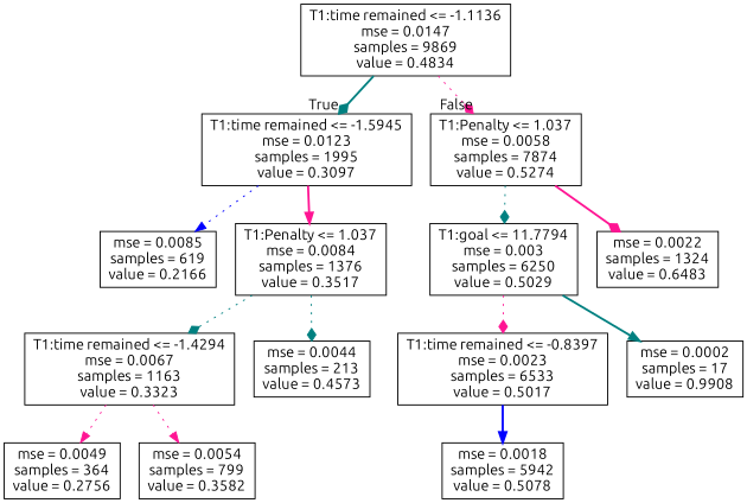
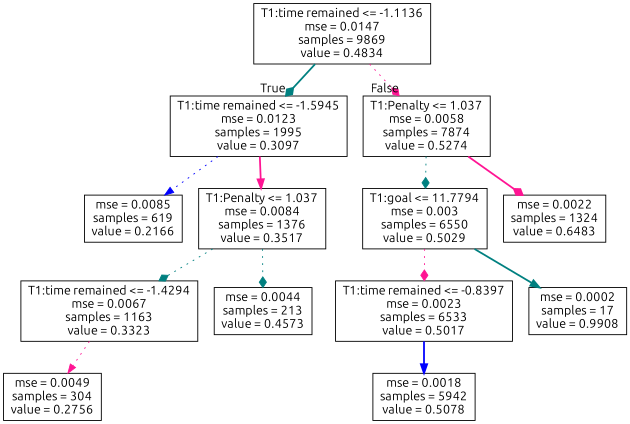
  digraph {
    fontname=Ubuntu
    node [fontname=Ubuntu shape=box]
    edge [arrowhead=diamond color=deeppink fontname=Ubuntu style=dotted]
    n1 [label="T1:time remained <= -1.1136\nmse = 0.0147\nsamples = 9869\nvalue = 0.4834"]
    n2 [label="T1:time remained <= -1.5945\nmse = 0.0123\nsamples = 1995\nvalue = 0.3097"]
    n3 [label="T1:Penalty <= 1.037\nmse = 0.0058\nsamples = 7874\nvalue = 0.5274"]
    n4 [label="mse = 0.0085\nsamples = 619\nvalue = 0.2166"]
    n5 [label="T1:Penalty <= 1.037\nmse = 0.0084\nsamples = 1376\nvalue = 0.3517"]
-   n6 [label="T1:goal <= 11.7794\nmse = 0.003\nsamples = 6250\nvalue = 0.5029"]
+   n6 [label="T1:goal <= 11.7794\nmse = 0.003\nsamples = 6550\nvalue = 0.5029"]
    n7 [label="mse = 0.0022\nsamples = 1324\nvalue = 0.6483"]
    n8 [label="T1:time remained <= -1.4294\nmse = 0.0067\nsamples = 1163\nvalue = 0.3323"]
    n9 [label="mse = 0.0044\nsamples = 213\nvalue = 0.4573"]
-   n10 [label="mse = 0.0049\nsamples = 364\nvalue = 0.2756"]
-   n11 [label="mse = 0.0054\nsamples = 799\nvalue = 0.3582"]
+   n10 [label="mse = 0.0049\nsamples = 304\nvalue = 0.2756"]
    n12 [label="T1:time remained <= -0.8397\nmse = 0.0023\nsamples = 6533\nvalue = 0.5017"]
    n13 [label="mse = 0.0002\nsamples = 17\nvalue = 0.9908"]
    n14 [label="mse = 0.0018\nsamples = 5942\nvalue = 0.5078"]
    n1 -> n2 [color=teal headlabel=True labelangle=45 labeldistance=2.5 style=bold]
    n1 -> n3 [headlabel=False labelangle=-45 labeldistance=2.5]
    n2 -> n4 [arrowhead=normal color=blue]
    n2 -> n5 [arrowhead=normal style=bold]
    n3 -> n6 [color=teal]
    n3 -> n7 [style=bold]
    n5 -> n8 [color=teal]
    n5 -> n9 [color=teal]
    n6 -> n12
    n6 -> n13 [arrowhead=normal color=teal style=bold]
    n8 -> n10 [arrowhead=normal]
-   n8 -> n11 [arrowhead=normal]
    n12 -> n14 [arrowhead=normal color=blue style=bold]
  }
